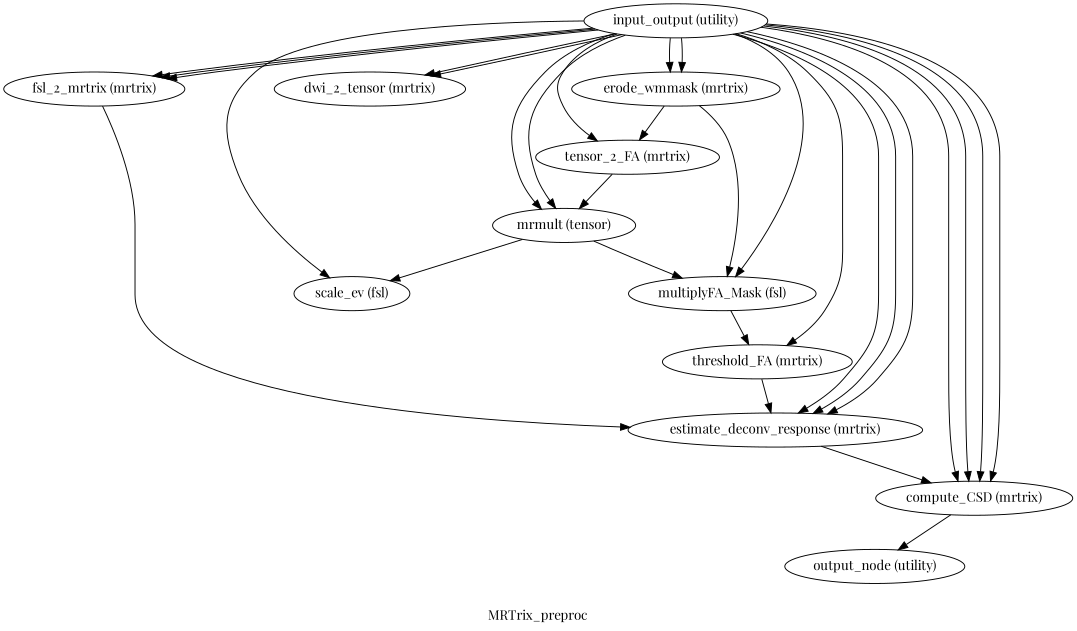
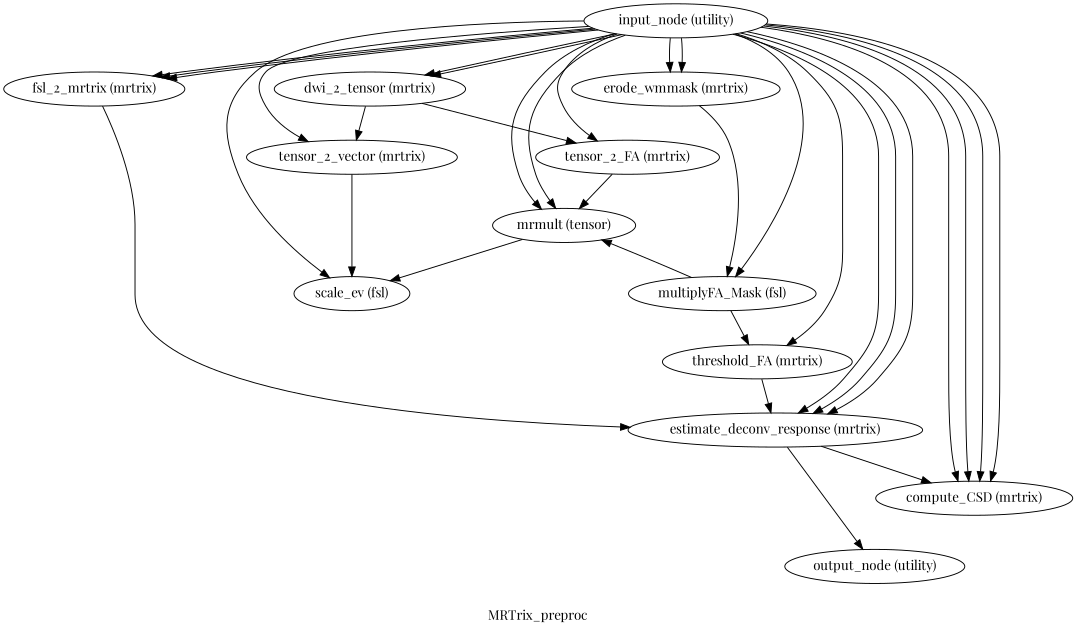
  digraph {
    fontname="Playfair Display"
    label=MRTrix_preproc
    node [fontname="Playfair Display"]
    edge [fontname="Playfair Display"]
-   n1 [label="input_output (utility)"]
+   n1 [label="input_node (utility)"]
    n2 [label="fsl_2_mrtrix (mrtrix)"]
    n3 [label="dwi_2_tensor (mrtrix)"]
+   n4 [label="tensor_2_vector (mrtrix)"]
    n5 [label="tensor_2_FA (mrtrix)"]
    n6 [label="mrmult (tensor)"]
    n7 [label="scale_ev (fsl)"]
    n8 [label="erode_wmmask (mrtrix)"]
    n9 [label="multiplyFA_Mask (fsl)"]
    n10 [label="threshold_FA (mrtrix)"]
    n11 [label="estimate_deconv_response (mrtrix)"]
    n12 [label="compute_CSD (mrtrix)"]
    n13 [label="output_node (utility)"]
    n1 -> n2
    n1 -> n2
    n1 -> n2
    n1 -> n3
    n1 -> n3
+   n1 -> n4
    n1 -> n5
    n1 -> n6
    n1 -> n6
    n1 -> n7
    n1 -> n8
    n1 -> n8
    n1 -> n9
    n1 -> n10
    n1 -> n11
    n1 -> n11
    n1 -> n11
    n1 -> n12
    n1 -> n12
    n1 -> n12
    n1 -> n12
    n2 -> n11
-   n8 -> n5
+   n3 -> n4
+   n3 -> n5
+   n4 -> n7
    n5 -> n6
    n6 -> n7
-   n6 -> n9
+   n9 -> n6
    n8 -> n9
    n9 -> n10
    n10 -> n11
    n11 -> n12
-   n12 -> n13
+   n11 -> n13
  }
